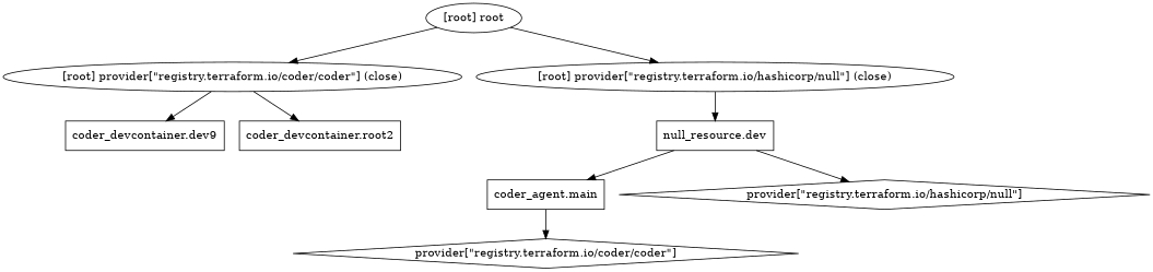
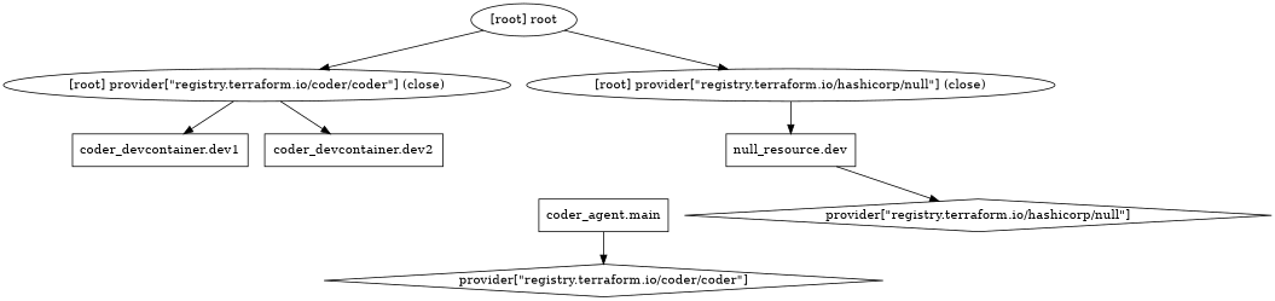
  digraph {
    compound=true
    newrank=true
    node [shape=box]
    n1 [label="coder_agent.main"]
    n2 [label="provider[\"registry.terraform.io/coder/coder\"]" shape=diamond]
-   n3 [label="coder_devcontainer.dev9"]
-   n4 [label="coder_devcontainer.root2"]
+   n3 [label="coder_devcontainer.dev1"]
+   n4 [label="coder_devcontainer.dev2"]
    n5 [label="null_resource.dev"]
    n6 [label="provider[\"registry.terraform.io/hashicorp/null\"]" shape=diamond]
    "[root] provider[\"registry.terraform.io/coder/coder\"] (close)" [shape=""]
    "[root] provider[\"registry.terraform.io/hashicorp/null\"] (close)" [shape=""]
    "[root] root" [shape=""]
    subgraph sub_1 {
      n1
      n2
      n3
      n4
      n5
      n6
      "[root] provider[\"registry.terraform.io/coder/coder\"] (close)"
      "[root] provider[\"registry.terraform.io/hashicorp/null\"] (close)"
      "[root] root"
    }
    n1 -> n2
-   n5 -> n1
    n5 -> n6
    "[root] provider[\"registry.terraform.io/coder/coder\"] (close)" -> n3
    "[root] provider[\"registry.terraform.io/coder/coder\"] (close)" -> n4
    "[root] provider[\"registry.terraform.io/hashicorp/null\"] (close)" -> n5
    "[root] root" -> "[root] provider[\"registry.terraform.io/coder/coder\"] (close)"
    "[root] root" -> "[root] provider[\"registry.terraform.io/hashicorp/null\"] (close)"
  }
